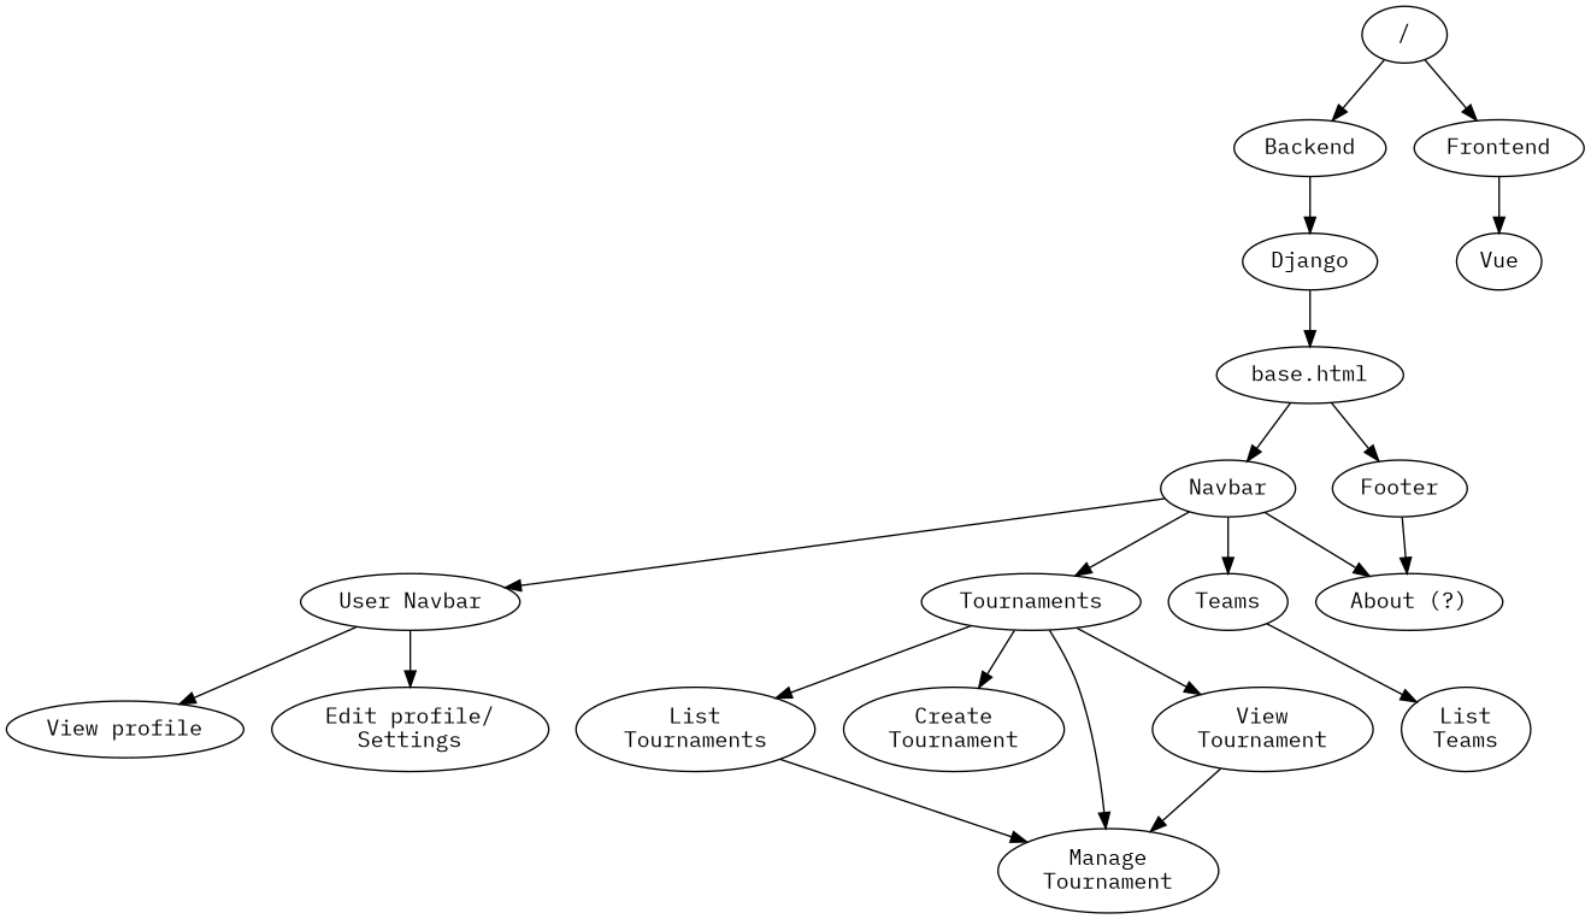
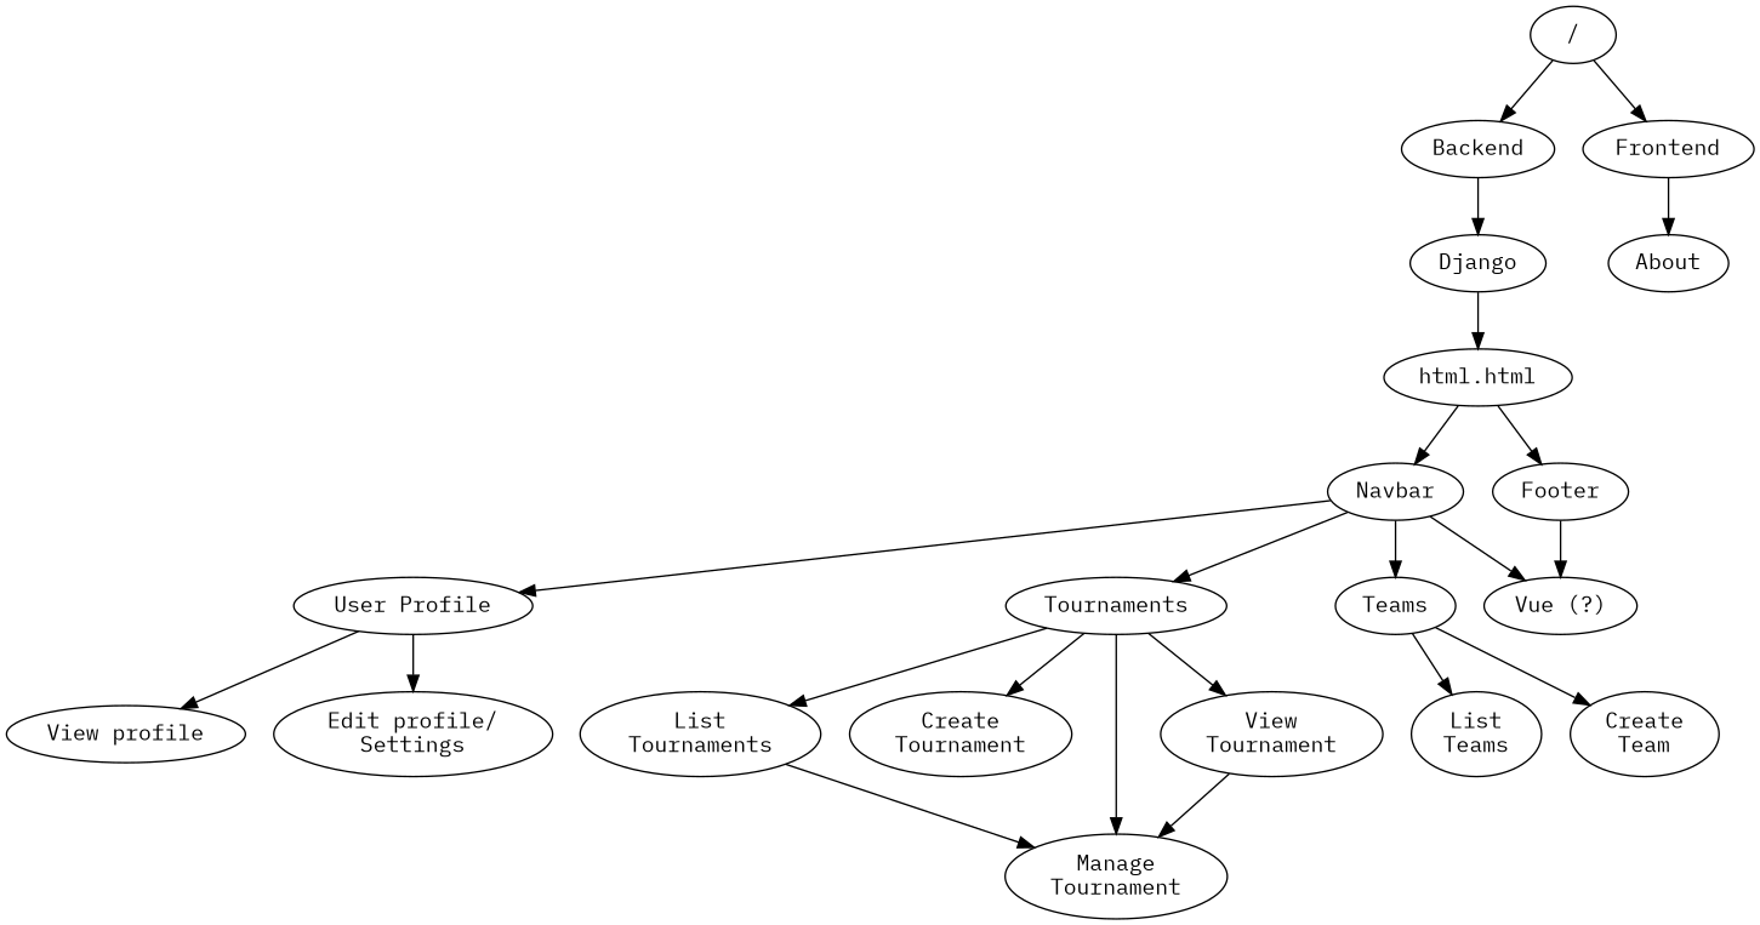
  digraph {
    fontname="IBM Plex Mono"
    node [fontname="IBM Plex Mono"]
    edge [fontname="IBM Plex Mono"]
    "/"
    Backend
    Frontend
    Django
-   Vue
-   "base.html"
+   Vue [label=About]
+   "base.html" [label="html.html"]
    Navbar
    Footer
-   "User Profile" [label="User Navbar"]
+   "User Profile"
    Tournaments
    Teams
-   "About (?)"
+   "About (?)" [label="Vue (?)"]
    "View profile"
    "Edit profile/\nSettings"
    "List\nTournaments"
    "Create\nTournament"
    "Manage\nTournament"
    "View\nTournament"
    "List\nTeams"
+   "Create\nTeam"
    "/" -> Backend
    "/" -> Frontend
    Backend -> Django
    Frontend -> Vue
    Django -> "base.html"
    "base.html" -> Navbar
    "base.html" -> Footer
    Navbar -> "User Profile"
    Navbar -> Tournaments
    Navbar -> Teams
    Navbar -> "About (?)"
    Footer -> "About (?)"
    "User Profile" -> "View profile"
    "User Profile" -> "Edit profile/\nSettings"
    Tournaments -> "List\nTournaments"
    Tournaments -> "Create\nTournament"
    Tournaments -> "Manage\nTournament"
    Tournaments -> "View\nTournament"
    Teams -> "List\nTeams"
+   Teams -> "Create\nTeam"
    "List\nTournaments" -> "Manage\nTournament"
    "View\nTournament" -> "Manage\nTournament"
  }
